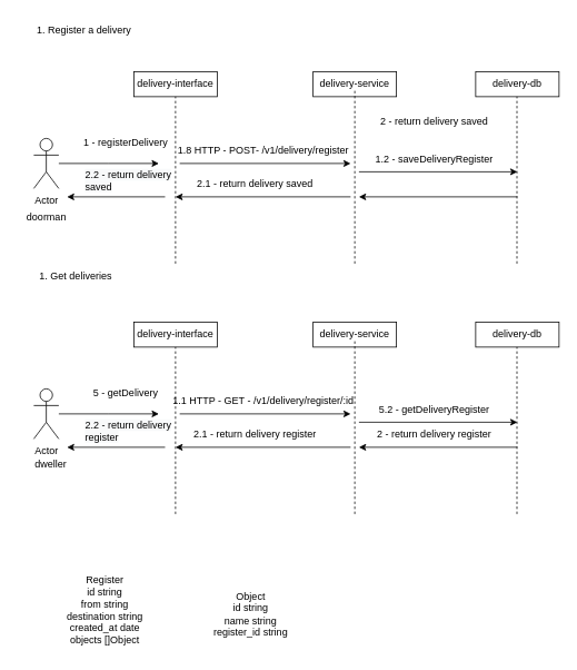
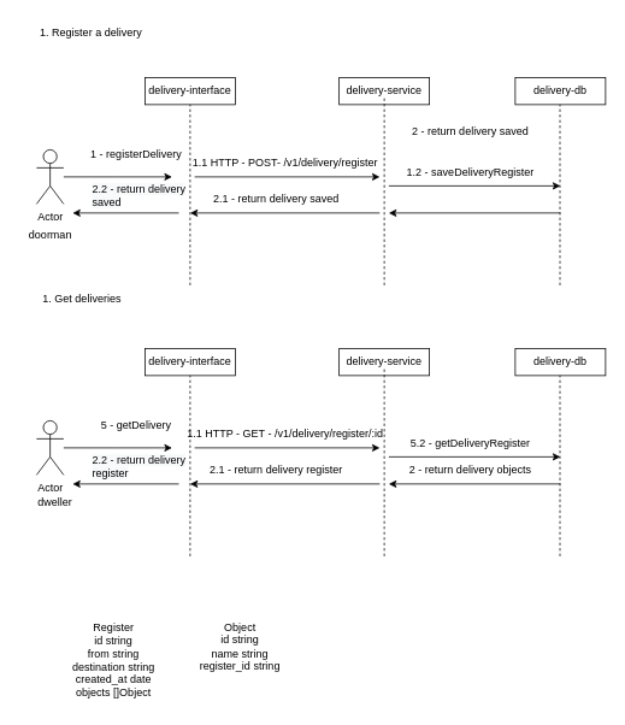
  <mxCell id="0" />
  <mxCell id="1" parent="0" />
  <mxCell id="2" value="delivery-service" style="whiteSpace=wrap;html=1;" vertex="1" parent="1"><mxGeometry x="375" y="85" width="100" height="30" as="geometry" /></mxCell>
  <mxCell id="3" value="1. Register a delivery" style="text;html=1;align=center;verticalAlign=middle;resizable=0;points=[];autosize=1;strokeColor=none;fillColor=none;" vertex="1" parent="1"><mxGeometry x="30" y="20" width="140" height="30" as="geometry" /></mxCell>
  <mxCell id="4" value="delivery-db" style="whiteSpace=wrap;html=1;" vertex="1" parent="1"><mxGeometry x="570" y="85" width="100" height="30" as="geometry" /></mxCell>
  <mxCell id="5" value="delivery-interface" style="whiteSpace=wrap;html=1;" vertex="1" parent="1"><mxGeometry x="160" y="85" width="100" height="30" as="geometry" /></mxCell>
  <mxCell id="6" value="" style="endArrow=none;dashed=1;html=1;rounded=0;entryX=0.5;entryY=1;entryDx=0;entryDy=0;" edge="1" parent="1" target="5"><mxGeometry width="50" height="50" relative="1" as="geometry"><mxPoint x="210" y="315" as="sourcePoint" /><mxPoint x="260" y="245" as="targetPoint" /></mxGeometry></mxCell>
  <mxCell id="7" value="" style="endArrow=none;dashed=1;html=1;rounded=0;entryX=0.5;entryY=1;entryDx=0;entryDy=0;" edge="1" parent="1"><mxGeometry width="50" height="50" relative="1" as="geometry"><mxPoint x="425" y="315" as="sourcePoint" /><mxPoint x="425" y="105" as="targetPoint" /></mxGeometry></mxCell>
  <mxCell id="8" value="" style="endArrow=none;dashed=1;html=1;rounded=0;entryX=0.5;entryY=1;entryDx=0;entryDy=0;" edge="1" parent="1"><mxGeometry width="50" height="50" relative="1" as="geometry"><mxPoint x="619.5" y="315" as="sourcePoint" /><mxPoint x="619.5" y="115" as="targetPoint" /></mxGeometry></mxCell>
  <mxCell id="9" value="1 - registerDelivery" style="text;html=1;align=center;verticalAlign=middle;resizable=0;points=[];autosize=1;strokeColor=none;fillColor=none;" vertex="1" parent="1"><mxGeometry x="90" y="155" width="120" height="30" as="geometry" /></mxCell>
  <mxCell id="10" value="" style="endArrow=classic;html=1;rounded=0;" edge="1" parent="1"><mxGeometry width="50" height="50" relative="1" as="geometry"><mxPoint x="215" y="195" as="sourcePoint" /><mxPoint x="420" y="195" as="targetPoint" /></mxGeometry></mxCell>
- <mxCell id="11" value="1.8 HTTP - POST- /v1/delivery/register" style="text;html=1;align=center;verticalAlign=middle;resizable=0;points=[];autosize=1;strokeColor=none;fillColor=none;" vertex="1" parent="1"><mxGeometry x="200" y="165" width="230" height="30" as="geometry" /></mxCell>
+ <mxCell id="11" value="1.1 HTTP - POST- /v1/delivery/register" style="text;html=1;align=center;verticalAlign=middle;resizable=0;points=[];autosize=1;strokeColor=none;fillColor=none;" vertex="1" parent="1"><mxGeometry x="200" y="165" width="230" height="30" as="geometry" /></mxCell>
  <mxCell id="12" value="" style="endArrow=classic;html=1;rounded=0;" edge="1" parent="1"><mxGeometry width="50" height="50" relative="1" as="geometry"><mxPoint x="430" y="205" as="sourcePoint" /><mxPoint x="620" y="205" as="targetPoint" /></mxGeometry></mxCell>
  <mxCell id="13" value="1.2 - saveDeliveryRegister" style="text;html=1;align=center;verticalAlign=middle;resizable=0;points=[];autosize=1;strokeColor=none;fillColor=none;" vertex="1" parent="1"><mxGeometry x="440" y="175" width="160" height="30" as="geometry" /></mxCell>
  <mxCell id="14" value="" style="endArrow=classic;html=1;rounded=0;" edge="1" parent="1"><mxGeometry width="50" height="50" relative="1" as="geometry"><mxPoint x="620" y="235" as="sourcePoint" /><mxPoint x="430" y="235" as="targetPoint" /></mxGeometry></mxCell>
  <mxCell id="15" value="" style="endArrow=classic;html=1;rounded=0;" edge="1" parent="1"><mxGeometry width="50" height="50" relative="1" as="geometry"><mxPoint x="420" y="235" as="sourcePoint" /><mxPoint x="210" y="235" as="targetPoint" /></mxGeometry></mxCell>
  <mxCell id="16" value="2 - return delivery saved" style="text;html=1;align=center;verticalAlign=middle;resizable=0;points=[];autosize=1;strokeColor=none;fillColor=none;" vertex="1" parent="1"><mxGeometry x="445" y="130" width="150" height="30" as="geometry" /></mxCell>
  <mxCell id="17" value="2.1 - return delivery saved" style="text;html=1;align=center;verticalAlign=middle;resizable=0;points=[];autosize=1;strokeColor=none;fillColor=none;" vertex="1" parent="1"><mxGeometry x="225" y="205" width="160" height="30" as="geometry" /></mxCell>
  <mxCell id="18" value="&lt;span style=&quot;color: rgb(0, 0, 0); font-family: Helvetica; font-size: 12px; font-style: normal; font-variant-ligatures: normal; font-variant-caps: normal; font-weight: 400; letter-spacing: normal; orphans: 2; text-align: center; text-indent: 0px; text-transform: none; widows: 2; word-spacing: 0px; -webkit-text-stroke-width: 0px; background-color: rgb(248, 249, 250); text-decoration-thickness: initial; text-decoration-style: initial; text-decoration-color: initial; float: none; display: inline !important;&quot;&gt;2.2 - return delivery saved&lt;/span&gt;" style="text;whiteSpace=wrap;html=1;" vertex="1" parent="1"><mxGeometry x="100" y="195" width="130" height="40" as="geometry" /></mxCell>
  <mxCell id="19" style="edgeStyle=orthogonalEdgeStyle;rounded=0;orthogonalLoop=1;jettySize=auto;html=1;" edge="1" parent="1" source="20"><mxGeometry relative="1" as="geometry"><mxPoint x="190" y="195" as="targetPoint" /></mxGeometry></mxCell>
  <mxCell id="20" value="Actor" style="shape=umlActor;verticalLabelPosition=bottom;verticalAlign=top;html=1;outlineConnect=0;" vertex="1" parent="1"><mxGeometry x="40" y="165" width="30" height="60" as="geometry" /></mxCell>
  <mxCell id="21" value="" style="endArrow=classic;html=1;rounded=0;exitX=0.75;exitY=1;exitDx=0;exitDy=0;" edge="1" parent="1" source="18"><mxGeometry width="50" height="50" relative="1" as="geometry"><mxPoint x="90" y="305" as="sourcePoint" /><mxPoint x="80" y="235" as="targetPoint" /></mxGeometry></mxCell>
  <mxCell id="22" value="doorman" style="text;html=1;align=center;verticalAlign=middle;resizable=0;points=[];autosize=1;strokeColor=none;fillColor=none;" vertex="1" parent="1"><mxGeometry x="20" y="245" width="70" height="30" as="geometry" /></mxCell>
  <mxCell id="23" value="delivery-service" style="whiteSpace=wrap;html=1;" vertex="1" parent="1"><mxGeometry x="375" y="385" width="100" height="30" as="geometry" /></mxCell>
  <mxCell id="24" value="1. Get deliveries" style="text;html=1;align=center;verticalAlign=middle;resizable=0;points=[];autosize=1;strokeColor=none;fillColor=none;" vertex="1" parent="1"><mxGeometry x="35" y="315" width="110" height="30" as="geometry" /></mxCell>
  <mxCell id="25" value="delivery-db" style="whiteSpace=wrap;html=1;" vertex="1" parent="1"><mxGeometry x="570" y="385" width="100" height="30" as="geometry" /></mxCell>
  <mxCell id="26" value="delivery-interface" style="whiteSpace=wrap;html=1;" vertex="1" parent="1"><mxGeometry x="160" y="385" width="100" height="30" as="geometry" /></mxCell>
  <mxCell id="27" value="" style="endArrow=none;dashed=1;html=1;rounded=0;entryX=0.5;entryY=1;entryDx=0;entryDy=0;" edge="1" parent="1" target="26"><mxGeometry width="50" height="50" relative="1" as="geometry"><mxPoint x="210" y="615" as="sourcePoint" /><mxPoint x="260" y="545" as="targetPoint" /></mxGeometry></mxCell>
  <mxCell id="28" value="" style="endArrow=none;dashed=1;html=1;rounded=0;entryX=0.5;entryY=1;entryDx=0;entryDy=0;" edge="1" parent="1"><mxGeometry width="50" height="50" relative="1" as="geometry"><mxPoint x="425" y="615" as="sourcePoint" /><mxPoint x="425" y="405" as="targetPoint" /></mxGeometry></mxCell>
  <mxCell id="29" value="" style="endArrow=none;dashed=1;html=1;rounded=0;entryX=0.5;entryY=1;entryDx=0;entryDy=0;" edge="1" parent="1"><mxGeometry width="50" height="50" relative="1" as="geometry"><mxPoint x="619.5" y="615" as="sourcePoint" /><mxPoint x="619.5" y="415" as="targetPoint" /></mxGeometry></mxCell>
  <mxCell id="30" value="5 - getDelivery" style="text;html=1;align=center;verticalAlign=middle;resizable=0;points=[];autosize=1;strokeColor=none;fillColor=none;" vertex="1" parent="1"><mxGeometry x="100" y="455" width="100" height="30" as="geometry" /></mxCell>
  <mxCell id="31" value="" style="endArrow=classic;html=1;rounded=0;" edge="1" parent="1"><mxGeometry width="50" height="50" relative="1" as="geometry"><mxPoint x="215" y="495" as="sourcePoint" /><mxPoint x="420" y="495" as="targetPoint" /></mxGeometry></mxCell>
  <mxCell id="32" value="1.1 HTTP - GET - /v1/delivery/register/:id" style="text;html=1;align=center;verticalAlign=middle;resizable=0;points=[];autosize=1;strokeColor=none;fillColor=none;" vertex="1" parent="1"><mxGeometry x="195" y="465" width="240" height="30" as="geometry" /></mxCell>
  <mxCell id="33" value="" style="endArrow=classic;html=1;rounded=0;" edge="1" parent="1"><mxGeometry width="50" height="50" relative="1" as="geometry"><mxPoint x="430" y="505" as="sourcePoint" /><mxPoint x="620" y="505" as="targetPoint" /></mxGeometry></mxCell>
  <mxCell id="34" value="5.2 - getDeliveryRegister" style="text;html=1;align=center;verticalAlign=middle;resizable=0;points=[];autosize=1;strokeColor=none;fillColor=none;" vertex="1" parent="1"><mxGeometry x="440" y="475" width="160" height="30" as="geometry" /></mxCell>
  <mxCell id="35" value="" style="endArrow=classic;html=1;rounded=0;" edge="1" parent="1"><mxGeometry width="50" height="50" relative="1" as="geometry"><mxPoint x="620" y="535" as="sourcePoint" /><mxPoint x="430" y="535" as="targetPoint" /></mxGeometry></mxCell>
  <mxCell id="36" value="" style="endArrow=classic;html=1;rounded=0;" edge="1" parent="1"><mxGeometry width="50" height="50" relative="1" as="geometry"><mxPoint x="420" y="535" as="sourcePoint" /><mxPoint x="210" y="535" as="targetPoint" /></mxGeometry></mxCell>
- <mxCell id="37" value="2 - return delivery register" style="text;html=1;align=center;verticalAlign=middle;resizable=0;points=[];autosize=1;strokeColor=none;fillColor=none;" vertex="1" parent="1"><mxGeometry x="440" y="505" width="160" height="30" as="geometry" /></mxCell>
+ <mxCell id="37" value="2 - return delivery objects" style="text;html=1;align=center;verticalAlign=middle;resizable=0;points=[];autosize=1;strokeColor=none;fillColor=none;" vertex="1" parent="1"><mxGeometry x="440" y="505" width="160" height="30" as="geometry" /></mxCell>
  <mxCell id="38" value="2.1 - return delivery register" style="text;html=1;align=center;verticalAlign=middle;resizable=0;points=[];autosize=1;strokeColor=none;fillColor=none;" vertex="1" parent="1"><mxGeometry x="220" y="505" width="170" height="30" as="geometry" /></mxCell>
  <mxCell id="39" value="&lt;span style=&quot;color: rgb(0, 0, 0); font-family: Helvetica; font-size: 12px; font-style: normal; font-variant-ligatures: normal; font-variant-caps: normal; font-weight: 400; letter-spacing: normal; orphans: 2; text-align: center; text-indent: 0px; text-transform: none; widows: 2; word-spacing: 0px; -webkit-text-stroke-width: 0px; background-color: rgb(248, 249, 250); text-decoration-thickness: initial; text-decoration-style: initial; text-decoration-color: initial; float: none; display: inline !important;&quot;&gt;2.2 - return delivery register&lt;/span&gt;" style="text;whiteSpace=wrap;html=1;" vertex="1" parent="1"><mxGeometry x="100" y="495" width="130" height="40" as="geometry" /></mxCell>
  <mxCell id="40" style="edgeStyle=orthogonalEdgeStyle;rounded=0;orthogonalLoop=1;jettySize=auto;html=1;" edge="1" parent="1" source="41"><mxGeometry relative="1" as="geometry"><mxPoint x="190" y="495" as="targetPoint" /></mxGeometry></mxCell>
  <mxCell id="41" value="Actor" style="shape=umlActor;verticalLabelPosition=bottom;verticalAlign=top;html=1;outlineConnect=0;" vertex="1" parent="1"><mxGeometry x="40" y="465" width="30" height="60" as="geometry" /></mxCell>
  <mxCell id="42" value="" style="endArrow=classic;html=1;rounded=0;exitX=0.75;exitY=1;exitDx=0;exitDy=0;" edge="1" parent="1" source="39"><mxGeometry width="50" height="50" relative="1" as="geometry"><mxPoint x="90" y="605" as="sourcePoint" /><mxPoint x="80" y="535" as="targetPoint" /></mxGeometry></mxCell>
  <mxCell id="43" value="dweller" style="text;html=1;align=center;verticalAlign=middle;resizable=0;points=[];autosize=1;strokeColor=none;fillColor=none;" vertex="1" parent="1"><mxGeometry x="30" y="540" width="60" height="30" as="geometry" /></mxCell>
  <mxCell id="44" value="&lt;br&gt;" style="text;html=1;align=center;verticalAlign=middle;resizable=0;points=[];autosize=1;strokeColor=none;fillColor=none;" vertex="1" parent="1"><mxGeometry x="120" y="680" width="20" height="30" as="geometry" /></mxCell>
  <mxCell id="45" value="Register&lt;br&gt;id string&lt;br&gt;from string&lt;br&gt;destination string&lt;br&gt;created_at date&lt;br&gt;objects []Object" style="text;html=1;align=center;verticalAlign=middle;resizable=0;points=[];autosize=1;strokeColor=none;fillColor=none;" vertex="1" parent="1"><mxGeometry x="70" y="680" width="110" height="100" as="geometry" /></mxCell>
- <mxCell id="46" value="Object&lt;br&gt;id string&lt;br&gt;name string&lt;br&gt;register_id string" style="text;html=1;align=center;verticalAlign=middle;resizable=0;points=[];autosize=1;strokeColor=none;fillColor=none;" vertex="1" parent="1"><mxGeometry x="245" y="700" width="110" height="70" as="geometry" /></mxCell>
+ <mxCell id="46" value="Object&lt;br&gt;id string&lt;br&gt;name string&lt;br&gt;register_id string" style="text;html=1;align=center;verticalAlign=middle;resizable=0;points=[];autosize=1;strokeColor=none;fillColor=none;" vertex="1" parent="1"><mxGeometry x="210" y="680" width="110" height="70" as="geometry" /></mxCell>
